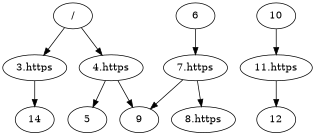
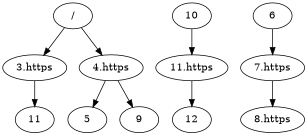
  strict digraph {
    concentrate=true
    "/"
    "3.https"
    "4.https"
-   11 [label=14]
+   11
    5
    9
    10
    "11.https"
    6
    "7.https"
    "8.https"
    12
    "/" -> "3.https"
    "/" -> "4.https"
    "3.https" -> 11
    "4.https" -> 5
    "4.https" -> 9
    10 -> "11.https"
    "11.https" -> 12
    6 -> "7.https"
-   "7.https" -> 9
    "7.https" -> "8.https"
  }
